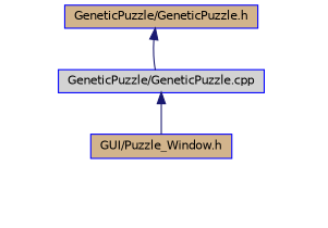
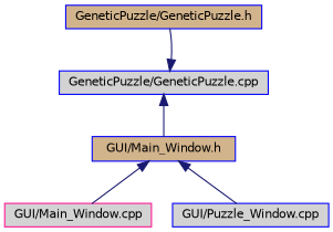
  digraph {
    node [color=blue fillcolor=lightgrey fontname=Helvetica fontsize=10 shape=record style=filled]
    edge [color=midnightblue dir=back fontname=Helvetica fontsize=10 labelfontname=Helvetica labelfontsize=10 style=solid]
    n1 [fillcolor=tan fontcolor=black height=0.2 label="GeneticPuzzle/GeneticPuzzle.h" width=0.4]
    n2 [height=0.2 label="GeneticPuzzle/GeneticPuzzle.cpp" width=0.4]
-   n3 [fillcolor=tan height=0.2 label="GUI/Puzzle_Window.h" width=0.4]
-   n1 -> n2
+   n3 [fillcolor=tan height=0.2 label="GUI/Main_Window.h" width=0.4]
+   n4 [color=deeppink height=0.2 label="GUI/Main_Window.cpp" width=0.4]
+   n5 [height=0.2 label="GUI/Puzzle_Window.cpp" width=0.4]
+   n2 -> n1
    n2 -> n3
+   n3 -> n4
+   n3 -> n5
  }
